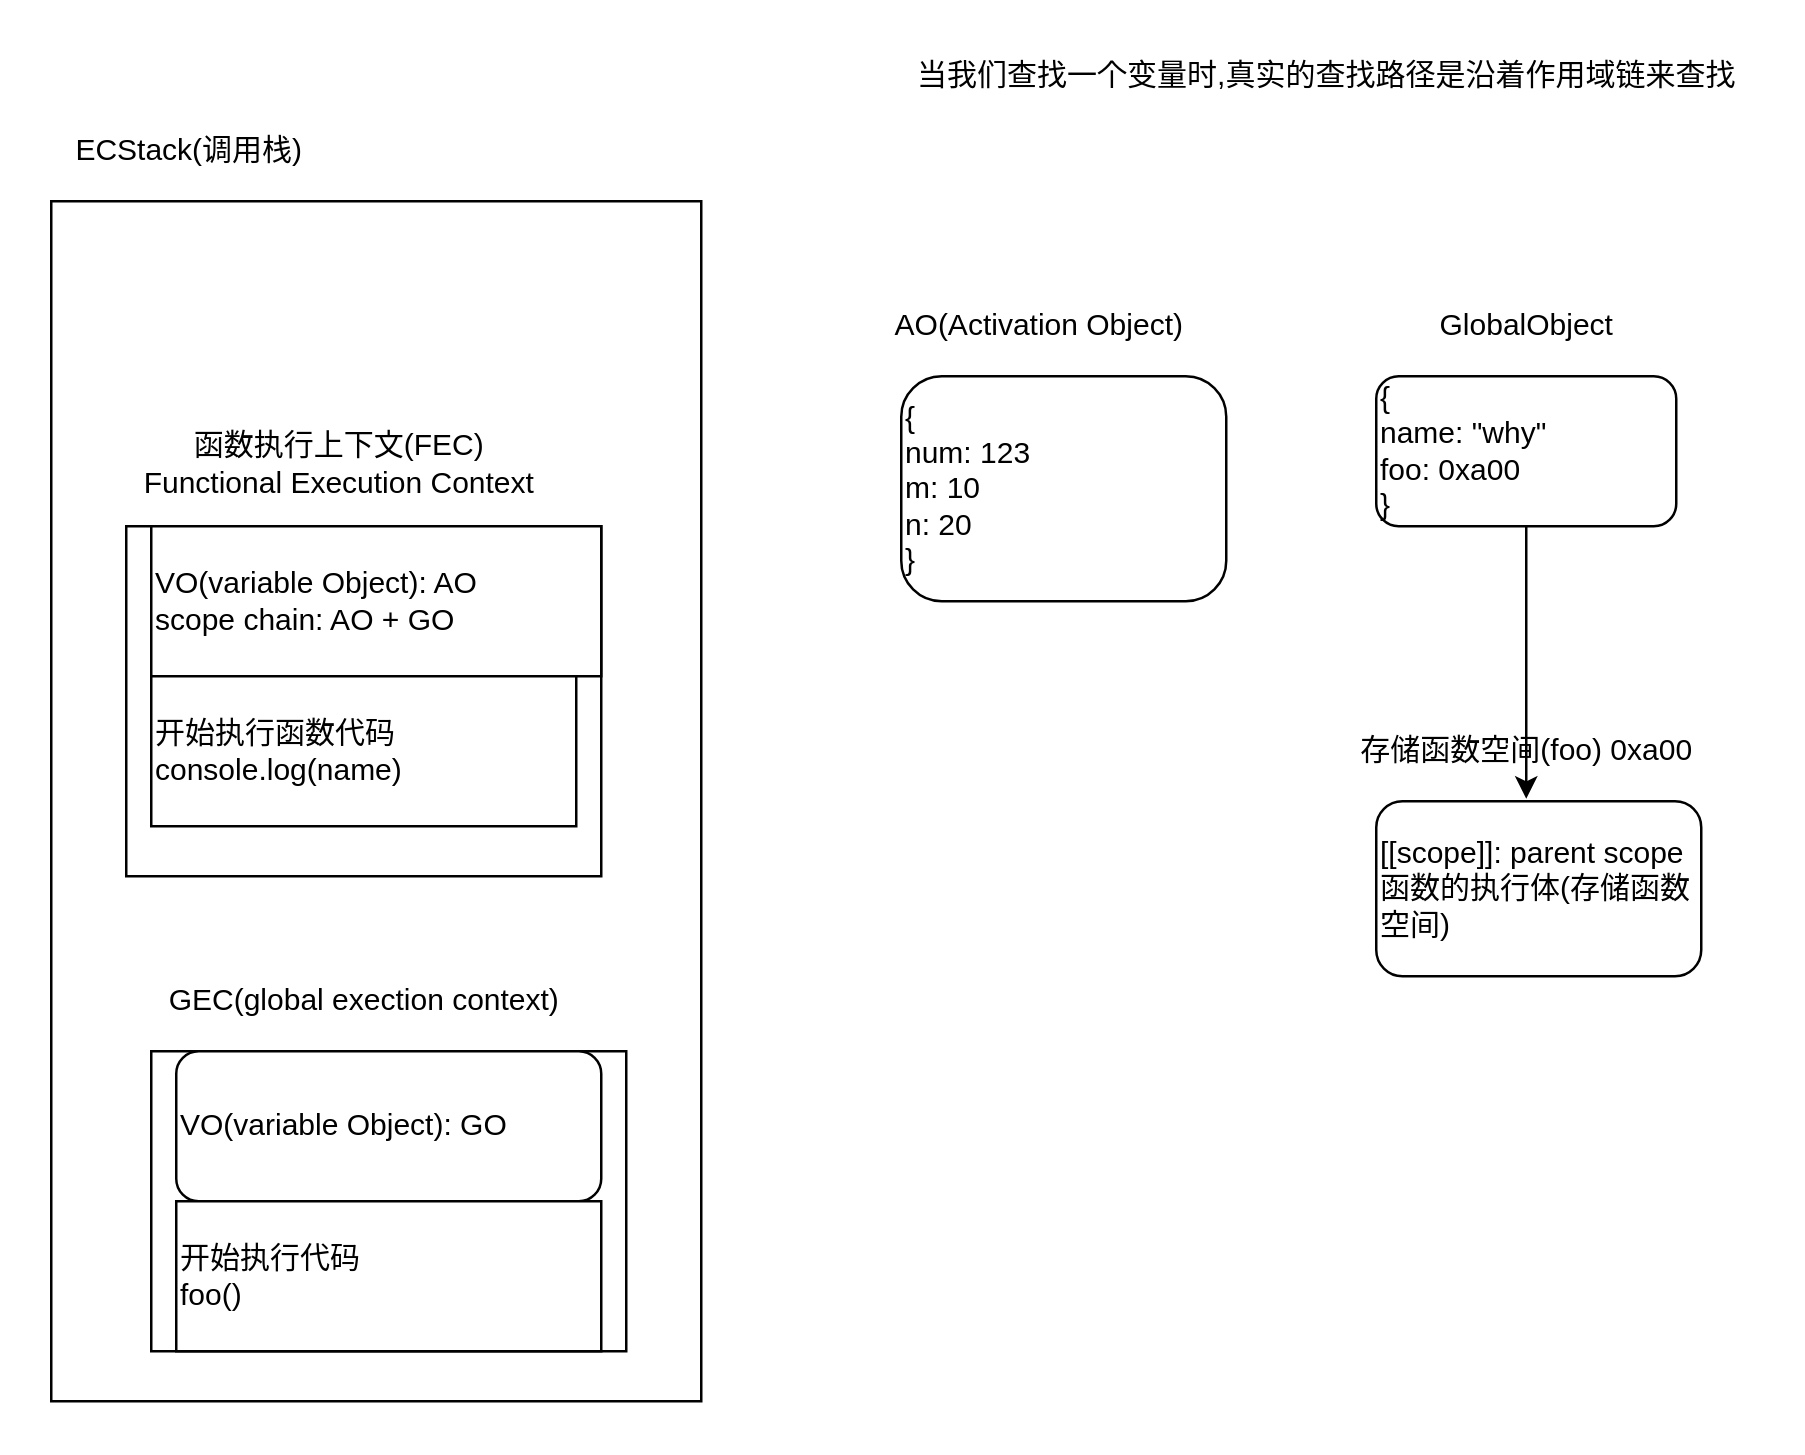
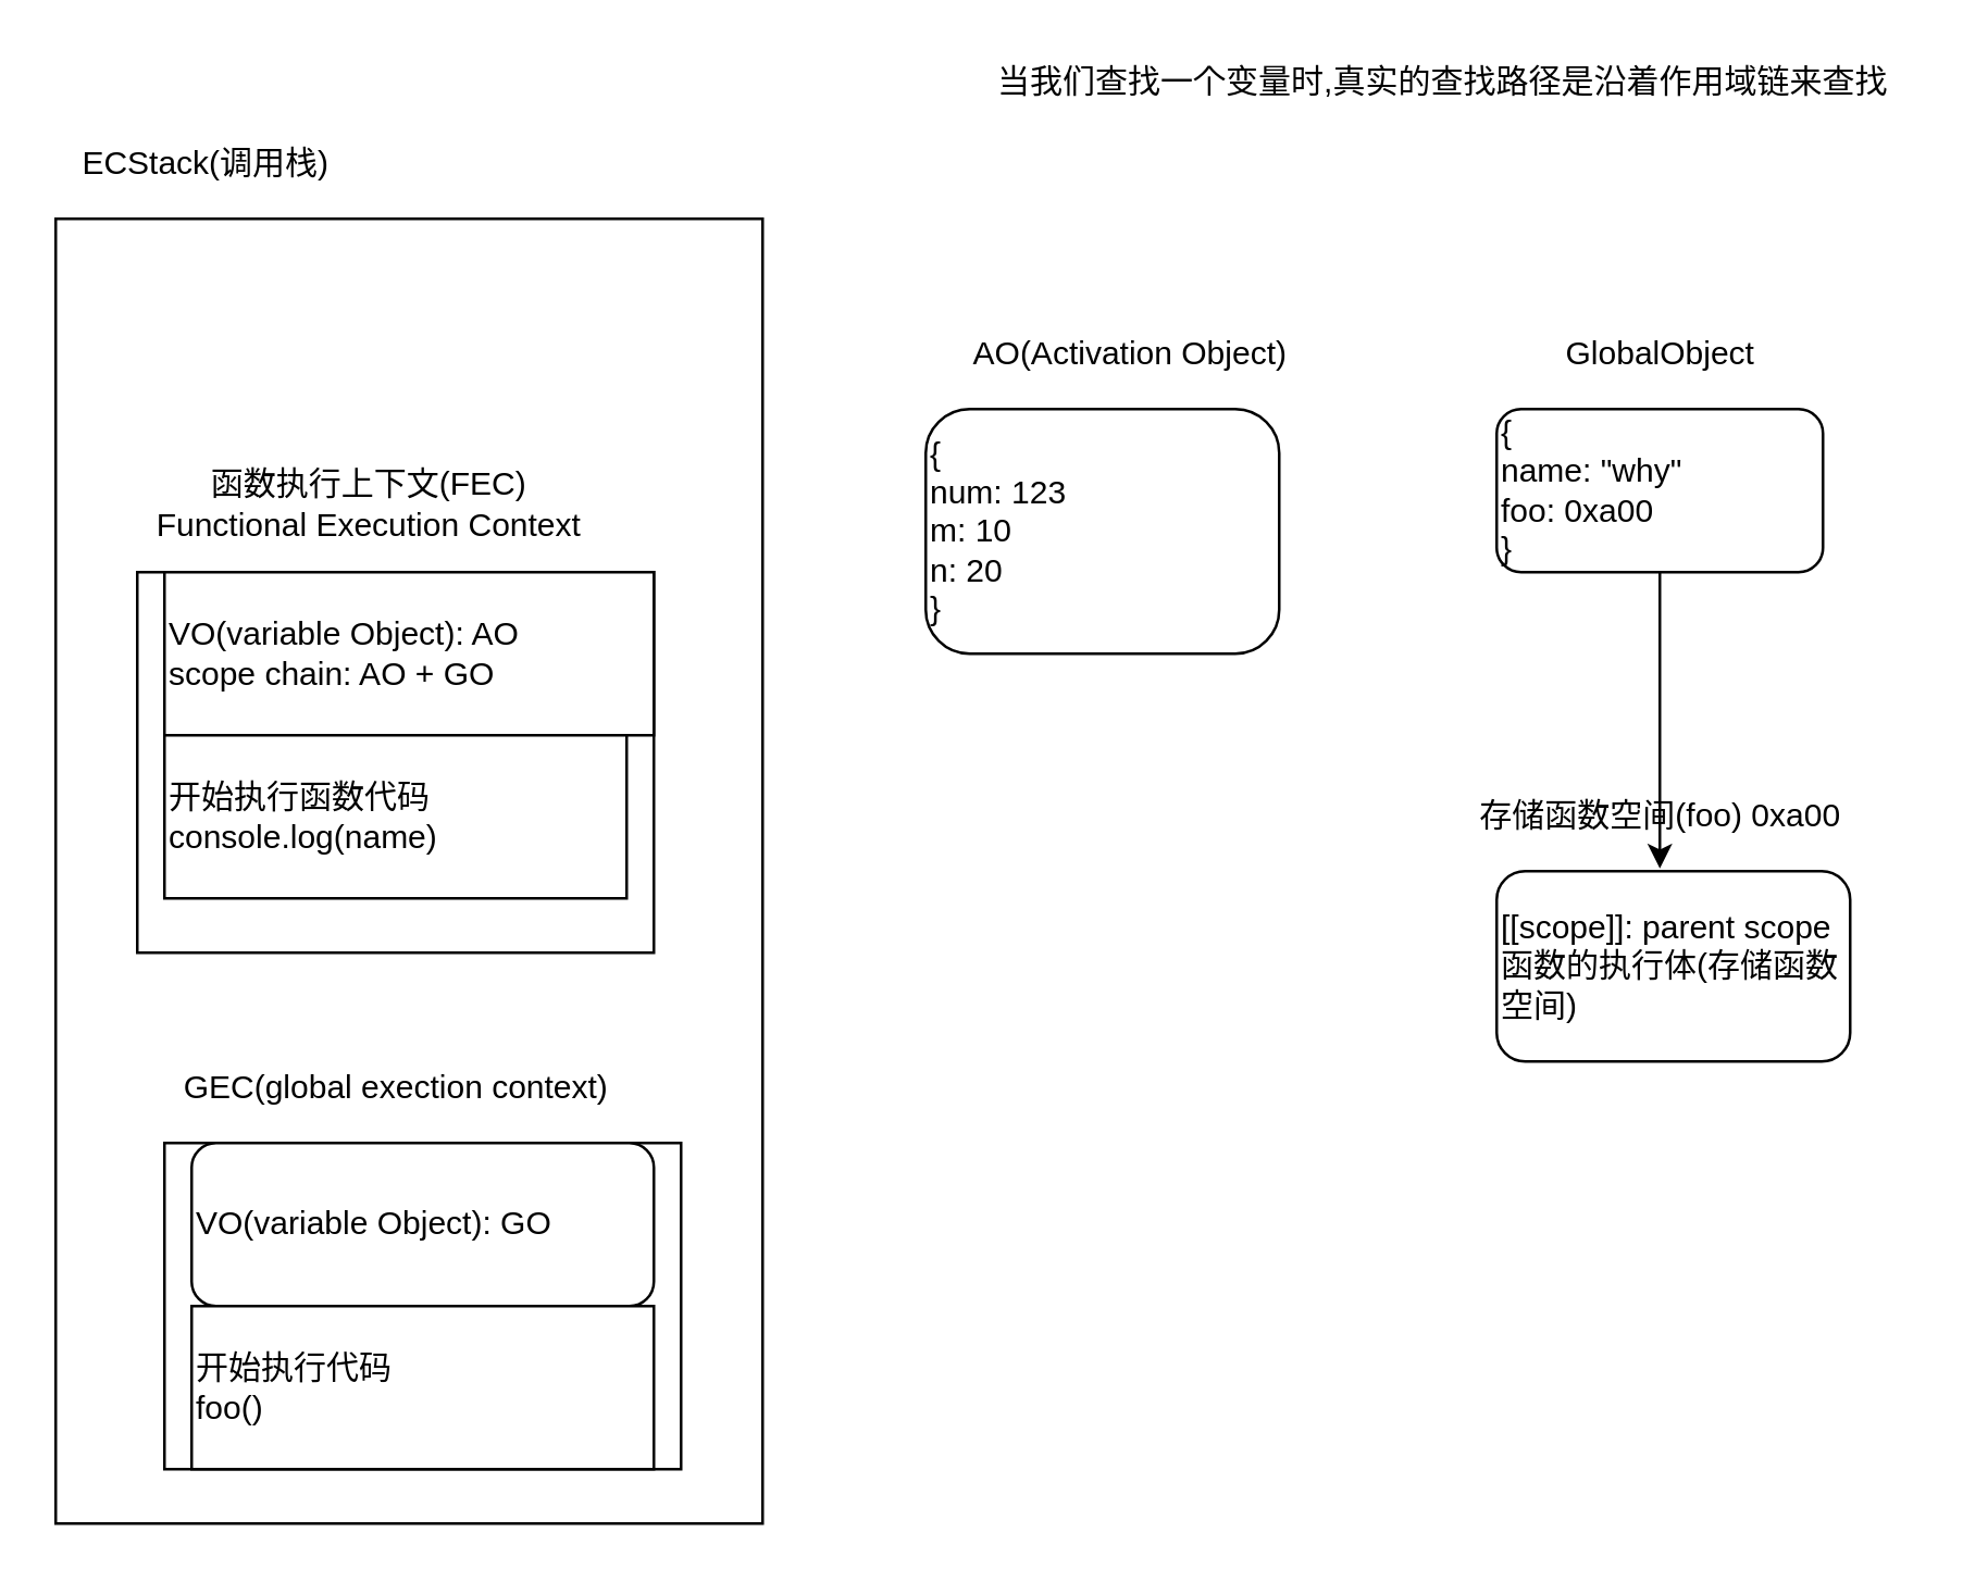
  <mxCell id="0" />
  <mxCell id="1" parent="0" />
  <mxCell id="2" value="" style="rounded=0;whiteSpace=wrap;html=1;" parent="1" vertex="1"><mxGeometry x="20" y="80" width="260" height="480" as="geometry" /></mxCell>
  <mxCell id="3" value="ECStack(调用栈)" style="text;html=1;align=center;verticalAlign=middle;resizable=0;points=[];autosize=1;strokeColor=none;" parent="1" vertex="1"><mxGeometry x="20" y="50" width="110" height="20" as="geometry" /></mxCell>
  <mxCell id="4" value="" style="rounded=0;whiteSpace=wrap;html=1;" parent="1" vertex="1"><mxGeometry x="60" y="420" width="190" height="120" as="geometry" /></mxCell>
  <mxCell id="5" value="GEC(global exection context)" style="text;html=1;align=center;verticalAlign=middle;resizable=0;points=[];autosize=1;strokeColor=none;" parent="1" vertex="1"><mxGeometry x="60" y="390" width="170" height="20" as="geometry" /></mxCell>
  <mxCell id="6" value="VO(variable Object): GO" style="whiteSpace=wrap;html=1;align=left;rounded=1;" parent="1" vertex="1"><mxGeometry x="70" y="420" width="170" height="60" as="geometry" /></mxCell>
  <mxCell id="7" value="开始执行代码&lt;br&gt;foo()" style="rounded=0;whiteSpace=wrap;html=1;align=left;" parent="1" vertex="1"><mxGeometry x="70" y="480" width="170" height="60" as="geometry" /></mxCell>
  <mxCell id="8" value="{&lt;br&gt;name: &quot;why&quot;&lt;br&gt;foo: 0xa00&lt;br&gt;}" style="rounded=1;whiteSpace=wrap;html=1;align=left;" parent="1" vertex="1"><mxGeometry x="550" y="150" width="120" height="60" as="geometry" /></mxCell>
  <mxCell id="9" value="GlobalObject" style="text;html=1;align=center;verticalAlign=middle;resizable=0;points=[];autosize=1;strokeColor=none;" parent="1" vertex="1"><mxGeometry x="570" y="120" width="80" height="20" as="geometry" /></mxCell>
  <mxCell id="10" value="[[scope]]: parent scope&lt;br&gt;函数的执行体(存储函数空间)" style="rounded=1;whiteSpace=wrap;html=1;align=left;" parent="1" vertex="1"><mxGeometry x="550" y="320" width="130" height="70" as="geometry" /></mxCell>
  <mxCell id="11" value="存储函数空间(foo) 0xa00" style="text;html=1;align=center;verticalAlign=middle;resizable=0;points=[];autosize=1;strokeColor=none;" parent="1" vertex="1"><mxGeometry x="535" y="290" width="150" height="20" as="geometry" /></mxCell>
  <mxCell id="12" value="" style="endArrow=classic;html=1;" parent="1" source="8" edge="1"><mxGeometry width="50" height="50" relative="1" as="geometry"><mxPoint x="690" y="180" as="sourcePoint" /><mxPoint x="610" y="319" as="targetPoint" /></mxGeometry></mxCell>
  <mxCell id="13" value="" style="rounded=0;whiteSpace=wrap;html=1;" parent="1" vertex="1"><mxGeometry x="50" y="210" width="190" height="140" as="geometry" /></mxCell>
  <mxCell id="14" value="函数执行上下文(FEC)&lt;br&gt;Functional Execution Context" style="text;html=1;align=center;verticalAlign=middle;resizable=0;points=[];autosize=1;strokeColor=none;" parent="1" vertex="1"><mxGeometry x="50" y="170" width="170" height="30" as="geometry" /></mxCell>
  <mxCell id="15" value="VO(variable Object): AO&lt;br&gt;scope chain: AO + GO" style="rounded=0;whiteSpace=wrap;html=1;align=left;" parent="1" vertex="1"><mxGeometry x="60" y="210" width="180" height="60" as="geometry" /></mxCell>
- <mxCell id="16" value="{&lt;br&gt;num: 123&lt;br&gt;m: 10&lt;br&gt;n: 20&lt;br&gt;}" style="rounded=1;whiteSpace=wrap;html=1;align=left;arcSize=18;" parent="1" vertex="1"><mxGeometry x="360" y="150" width="130" height="90" as="geometry" /></mxCell>
+ <mxCell id="16" value="{&lt;br&gt;num: 123&lt;br&gt;m: 10&lt;br&gt;n: 20&lt;br&gt;}" style="rounded=1;whiteSpace=wrap;html=1;align=left;arcSize=18;" parent="1" vertex="1"><mxGeometry x="340" y="150" width="130" height="90" as="geometry" /></mxCell>
  <mxCell id="17" value="AO(Activation Object)" style="text;html=1;align=center;verticalAlign=middle;resizable=0;points=[];autosize=1;strokeColor=none;" parent="1" vertex="1"><mxGeometry x="350" y="120" width="130" height="20" as="geometry" /></mxCell>
  <mxCell id="18" value="开始执行函数代码&lt;br&gt;console.log(name)" style="rounded=0;whiteSpace=wrap;html=1;align=left;" parent="1" vertex="1"><mxGeometry x="60" y="270" width="170" height="60" as="geometry" /></mxCell>
  <mxCell id="19" value="当我们查找一个变量时,真实的查找路径是沿着作用域链来查找" style="text;html=1;align=center;verticalAlign=middle;resizable=0;points=[];autosize=1;strokeColor=none;" parent="1" vertex="1"><mxGeometry x="360" y="20" width="340" height="20" as="geometry" /></mxCell>
